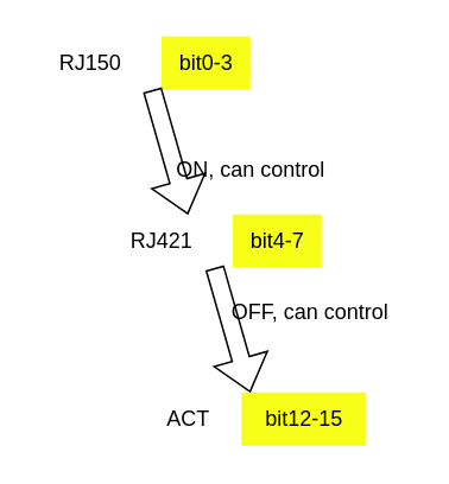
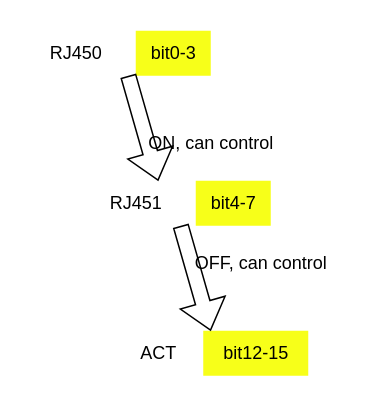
  <mxCell id="0" />
  <mxCell id="1" parent="0" />
- <mxCell id="2" value="RJ421" style="text;html=1;align=center;verticalAlign=middle;resizable=0;points=[];autosize=1;strokeColor=none;fillColor=none;" vertex="1" parent="1"><mxGeometry x="60" y="120" width="60" height="30" as="geometry" /></mxCell>
- <mxCell id="3" value="RJ150" style="text;html=1;align=center;verticalAlign=middle;resizable=0;points=[];autosize=1;strokeColor=none;fillColor=none;" vertex="1" parent="1"><mxGeometry x="20" y="20" width="60" height="30" as="geometry" /></mxCell>
+ <mxCell id="2" value="RJ451" style="text;html=1;align=center;verticalAlign=middle;resizable=0;points=[];autosize=1;strokeColor=none;fillColor=none;" vertex="1" parent="1"><mxGeometry x="60" y="120" width="60" height="30" as="geometry" /></mxCell>
+ <mxCell id="3" value="RJ450" style="text;html=1;align=center;verticalAlign=middle;resizable=0;points=[];autosize=1;strokeColor=none;fillColor=none;" vertex="1" parent="1"><mxGeometry x="20" y="20" width="60" height="30" as="geometry" /></mxCell>
  <mxCell id="4" value="ACT" style="text;html=1;align=center;verticalAlign=middle;resizable=0;points=[];autosize=1;strokeColor=none;fillColor=none;" vertex="1" parent="1"><mxGeometry x="80" y="220" width="50" height="30" as="geometry" /></mxCell>
  <mxCell id="5" value="bit12-15" style="text;html=1;align=center;verticalAlign=middle;resizable=0;points=[];autosize=1;strokeColor=none;fillColor=#F7FF19;" vertex="1" parent="1"><mxGeometry x="135" y="220" width="70" height="30" as="geometry" /></mxCell>
  <mxCell id="6" value="bit4-7" style="text;html=1;align=center;verticalAlign=middle;resizable=0;points=[];autosize=1;strokeColor=none;fillColor=#F7FF19;" vertex="1" parent="1"><mxGeometry x="130" y="120" width="50" height="30" as="geometry" /></mxCell>
  <mxCell id="7" value="bit0-3" style="text;html=1;align=center;verticalAlign=middle;resizable=0;points=[];autosize=1;strokeColor=none;fillColor=#F7FF19;" vertex="1" parent="1"><mxGeometry x="90" y="20" width="50" height="30" as="geometry" /></mxCell>
  <mxCell id="8" value="" style="shape=flexArrow;endArrow=classic;html=1;rounded=0;" edge="1" parent="1"><mxGeometry width="50" height="50" relative="1" as="geometry"><mxPoint x="85" y="50" as="sourcePoint" /><mxPoint x="105" y="120" as="targetPoint" /></mxGeometry></mxCell>
  <mxCell id="9" value="ON, can control" style="text;html=1;align=center;verticalAlign=middle;resizable=0;points=[];autosize=1;strokeColor=none;fillColor=none;" vertex="1" parent="1"><mxGeometry x="85" y="80" width="110" height="30" as="geometry" /></mxCell>
  <mxCell id="10" value="OFF, can control&amp;nbsp;" style="text;html=1;align=center;verticalAlign=middle;resizable=0;points=[];autosize=1;strokeColor=none;fillColor=none;" vertex="1" parent="1"><mxGeometry x="120" y="160" width="110" height="30" as="geometry" /></mxCell>
  <mxCell id="11" value="" style="shape=flexArrow;endArrow=classic;html=1;rounded=0;" edge="1" parent="1"><mxGeometry width="50" height="50" relative="1" as="geometry"><mxPoint x="120" y="150" as="sourcePoint" /><mxPoint x="140" y="220" as="targetPoint" /></mxGeometry></mxCell>
